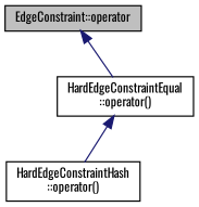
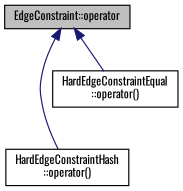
  digraph {
    fontname=Oswald
    rankdir=TB
    node [color=black fillcolor=white fontname=Oswald fontsize=10 shape=record style=filled]
    edge [color=midnightblue dir=back fontname=Oswald fontsize=10 labelfontname=Helvetica labelfontsize=10 style=solid]
    n1 [fillcolor=grey75 fontcolor=black height=0.2 label="EdgeConstraint::operator" width=0.4]
    n2 [height=0.2 label="HardEdgeConstraintHash\l::operator()" width=0.4]
    n3 [height=0.2 label="HardEdgeConstraintEqual\l::operator()" width=0.4]
-   n3 -> n2
+   n1 -> n2
    n1 -> n3
  }
